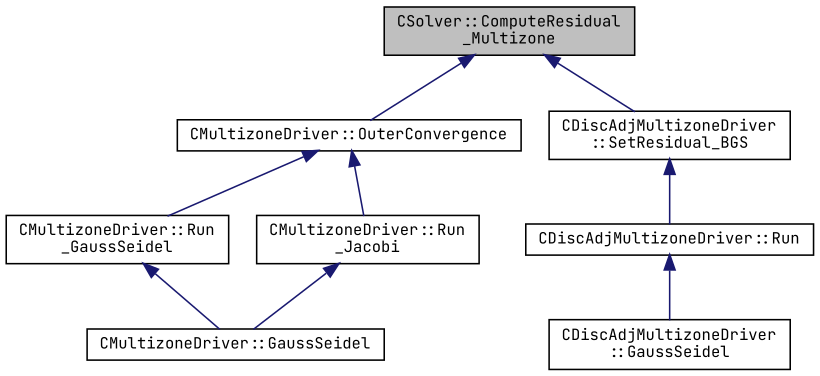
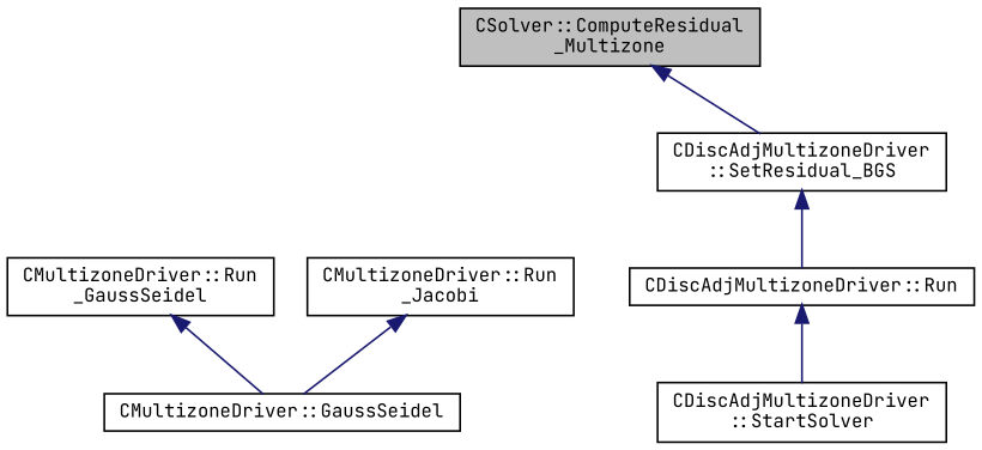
  digraph {
    fontname="JetBrains Mono"
    rankdir=TB
    node [color=black fillcolor=white fontname="JetBrains Mono" fontsize=10 shape=record style=filled]
    edge [color=midnightblue dir=back fontname="JetBrains Mono" fontsize=10 labelfontname=Helvetica labelfontsize=10 style=solid]
    n1 [fillcolor=grey75 fontcolor=black height=0.2 label="CSolver::ComputeResidual\l_Multizone" width=0.4]
-   n2 [height=0.2 label="CMultizoneDriver::OuterConvergence" width=0.4]
    n3 [height=0.2 label="CDiscAdjMultizoneDriver\l::SetResidual_BGS" width=0.4]
    n4 [height=0.2 label="CMultizoneDriver::Run\l_GaussSeidel" width=0.4]
    n5 [height=0.2 label="CMultizoneDriver::Run\l_Jacobi" width=0.4]
    n6 [height=0.2 label="CDiscAdjMultizoneDriver::Run" width=0.4]
    n7 [height=0.2 label="CMultizoneDriver::GaussSeidel" width=0.4]
-   n8 [height=0.2 label="CDiscAdjMultizoneDriver\l::GaussSeidel" width=0.4]
-   n1 -> n2
+   n8 [height=0.2 label="CDiscAdjMultizoneDriver\l::StartSolver" width=0.4]
    n1 -> n3
-   n2 -> n4
-   n2 -> n5
    n3 -> n6
    n4 -> n7
    n5 -> n7
    n6 -> n8
  }
